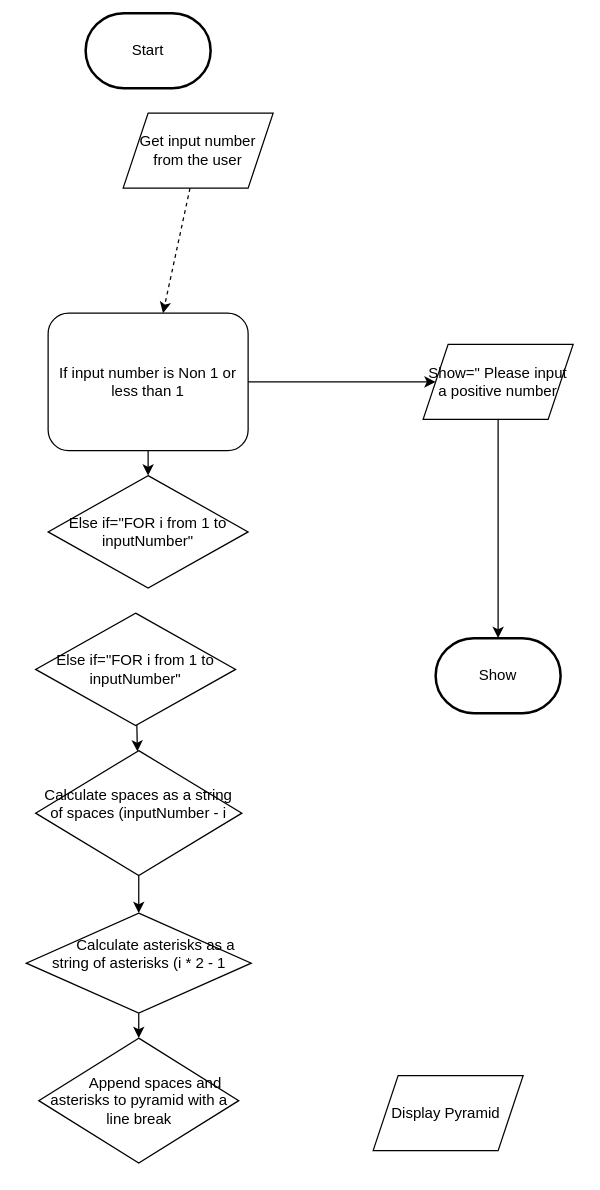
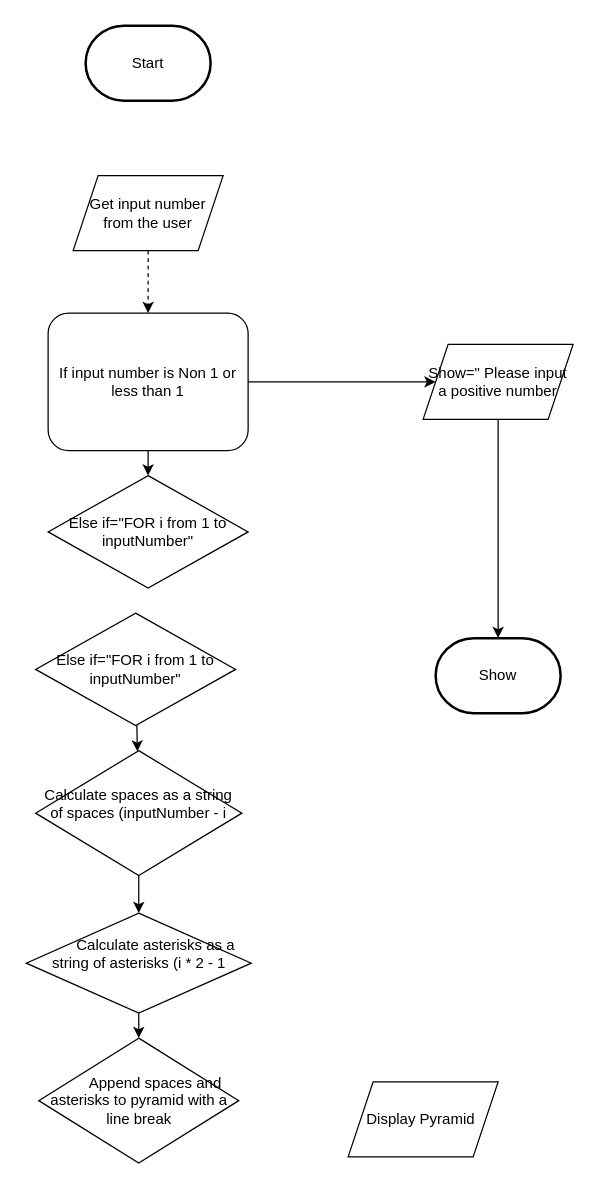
  <mxCell id="0" />
  <mxCell id="1" parent="0" />
- <mxCell id="2" value="Start" style="strokeWidth=2;html=1;shape=mxgraph.flowchart.terminator;whiteSpace=wrap;" parent="1" vertex="1"><mxGeometry x="68" y="10" width="100" height="60" as="geometry" /></mxCell>
+ <mxCell id="2" value="Start" style="strokeWidth=2;html=1;shape=mxgraph.flowchart.terminator;whiteSpace=wrap;" parent="1" vertex="1"><mxGeometry x="68" y="20" width="100" height="60" as="geometry" /></mxCell>
  <mxCell id="3" value="Show" style="strokeWidth=2;html=1;shape=mxgraph.flowchart.terminator;whiteSpace=wrap;" parent="1" vertex="1"><mxGeometry x="348" y="510" width="100" height="60" as="geometry" /></mxCell>
  <mxCell id="4" value="" style="edgeStyle=none;html=1;dashed=1;" edge="1" parent="1" source="5" target="8"><mxGeometry relative="1" as="geometry" /></mxCell>
- <mxCell id="5" value="Get input number from the user" style="shape=parallelogram;perimeter=parallelogramPerimeter;whiteSpace=wrap;html=1;fixedSize=1;" vertex="1" parent="1"><mxGeometry x="98" y="90" width="120" height="60" as="geometry" /></mxCell>
+ <mxCell id="5" value="Get input number from the user" style="shape=parallelogram;perimeter=parallelogramPerimeter;whiteSpace=wrap;html=1;fixedSize=1;" vertex="1" parent="1"><mxGeometry x="58" y="140" width="120" height="60" as="geometry" /></mxCell>
  <mxCell id="6" style="edgeStyle=none;html=1;entryX=0;entryY=0.5;entryDx=0;entryDy=0;" edge="1" parent="1" source="8" target="10"><mxGeometry relative="1" as="geometry" /></mxCell>
  <mxCell id="7" value="" style="edgeStyle=none;html=1;" edge="1" parent="1" source="8" target="11"><mxGeometry relative="1" as="geometry" /></mxCell>
  <mxCell id="8" value="If input number is Non 1 or less than 1" style="whiteSpace=wrap;html=1;rounded=1;" vertex="1" parent="1"><mxGeometry x="38" y="250" width="160" height="110" as="geometry" /></mxCell>
  <mxCell id="9" style="edgeStyle=none;html=1;entryX=0.5;entryY=0;entryDx=0;entryDy=0;entryPerimeter=0;" edge="1" parent="1" source="10" target="3"><mxGeometry relative="1" as="geometry" /></mxCell>
  <mxCell id="10" value="Show=&quot; Please input a positive number" style="shape=parallelogram;perimeter=parallelogramPerimeter;whiteSpace=wrap;html=1;fixedSize=1;" vertex="1" parent="1"><mxGeometry x="338" y="275" width="120" height="60" as="geometry" /></mxCell>
  <mxCell id="11" value="Else if=&quot;FOR i from 1 to inputNumber&quot;" style="rhombus;whiteSpace=wrap;html=1;" vertex="1" parent="1"><mxGeometry x="38" y="380" width="160" height="90" as="geometry" /></mxCell>
  <mxCell id="12" value="" style="edgeStyle=none;html=1;" edge="1" parent="1" source="13" target="15"><mxGeometry relative="1" as="geometry" /></mxCell>
  <mxCell id="13" value="Else if=&quot;FOR i from 1 to inputNumber&quot;" style="rhombus;whiteSpace=wrap;html=1;" vertex="1" parent="1"><mxGeometry x="28" y="490" width="160" height="90" as="geometry" /></mxCell>
  <mxCell id="14" value="" style="edgeStyle=none;html=1;" edge="1" parent="1" source="15" target="17"><mxGeometry relative="1" as="geometry" /></mxCell>
  <mxCell id="15" value="&lt;div&gt;Calculate spaces as a string of spaces (inputNumber - i&lt;/div&gt;&lt;div&gt;&amp;nbsp; &amp;nbsp; &amp;nbsp; &amp;nbsp;&amp;nbsp;&lt;/div&gt;" style="rhombus;whiteSpace=wrap;html=1;" vertex="1" parent="1"><mxGeometry x="28" y="600" width="165" height="100" as="geometry" /></mxCell>
  <mxCell id="16" value="" style="edgeStyle=none;html=1;" edge="1" parent="1" source="17" target="18"><mxGeometry relative="1" as="geometry" /></mxCell>
  <mxCell id="17" value="&lt;div&gt;&amp;nbsp; &amp;nbsp; &amp;nbsp; &amp;nbsp; Calculate asterisks as a string of asterisks (i * 2 - 1&lt;/div&gt;&lt;div&gt;&lt;br&gt;&lt;/div&gt;" style="rhombus;whiteSpace=wrap;html=1;" vertex="1" parent="1"><mxGeometry x="20.5" y="730" width="180" height="80" as="geometry" /></mxCell>
  <mxCell id="18" value="&amp;nbsp; &amp;nbsp; &amp;nbsp; &amp;nbsp; Append spaces and asterisks to pyramid with a line break" style="rhombus;whiteSpace=wrap;html=1;" vertex="1" parent="1"><mxGeometry x="30.5" y="830" width="160" height="100" as="geometry" /></mxCell>
- <mxCell id="19" value="Display Pyramid&amp;nbsp;" style="shape=parallelogram;perimeter=parallelogramPerimeter;whiteSpace=wrap;html=1;fixedSize=1;" vertex="1" parent="1"><mxGeometry x="298" y="860" width="120" height="60" as="geometry" /></mxCell>
+ <mxCell id="19" value="Display Pyramid&amp;nbsp;" style="shape=parallelogram;perimeter=parallelogramPerimeter;whiteSpace=wrap;html=1;fixedSize=1;" vertex="1" parent="1"><mxGeometry x="278" y="865" width="120" height="60" as="geometry" /></mxCell>
